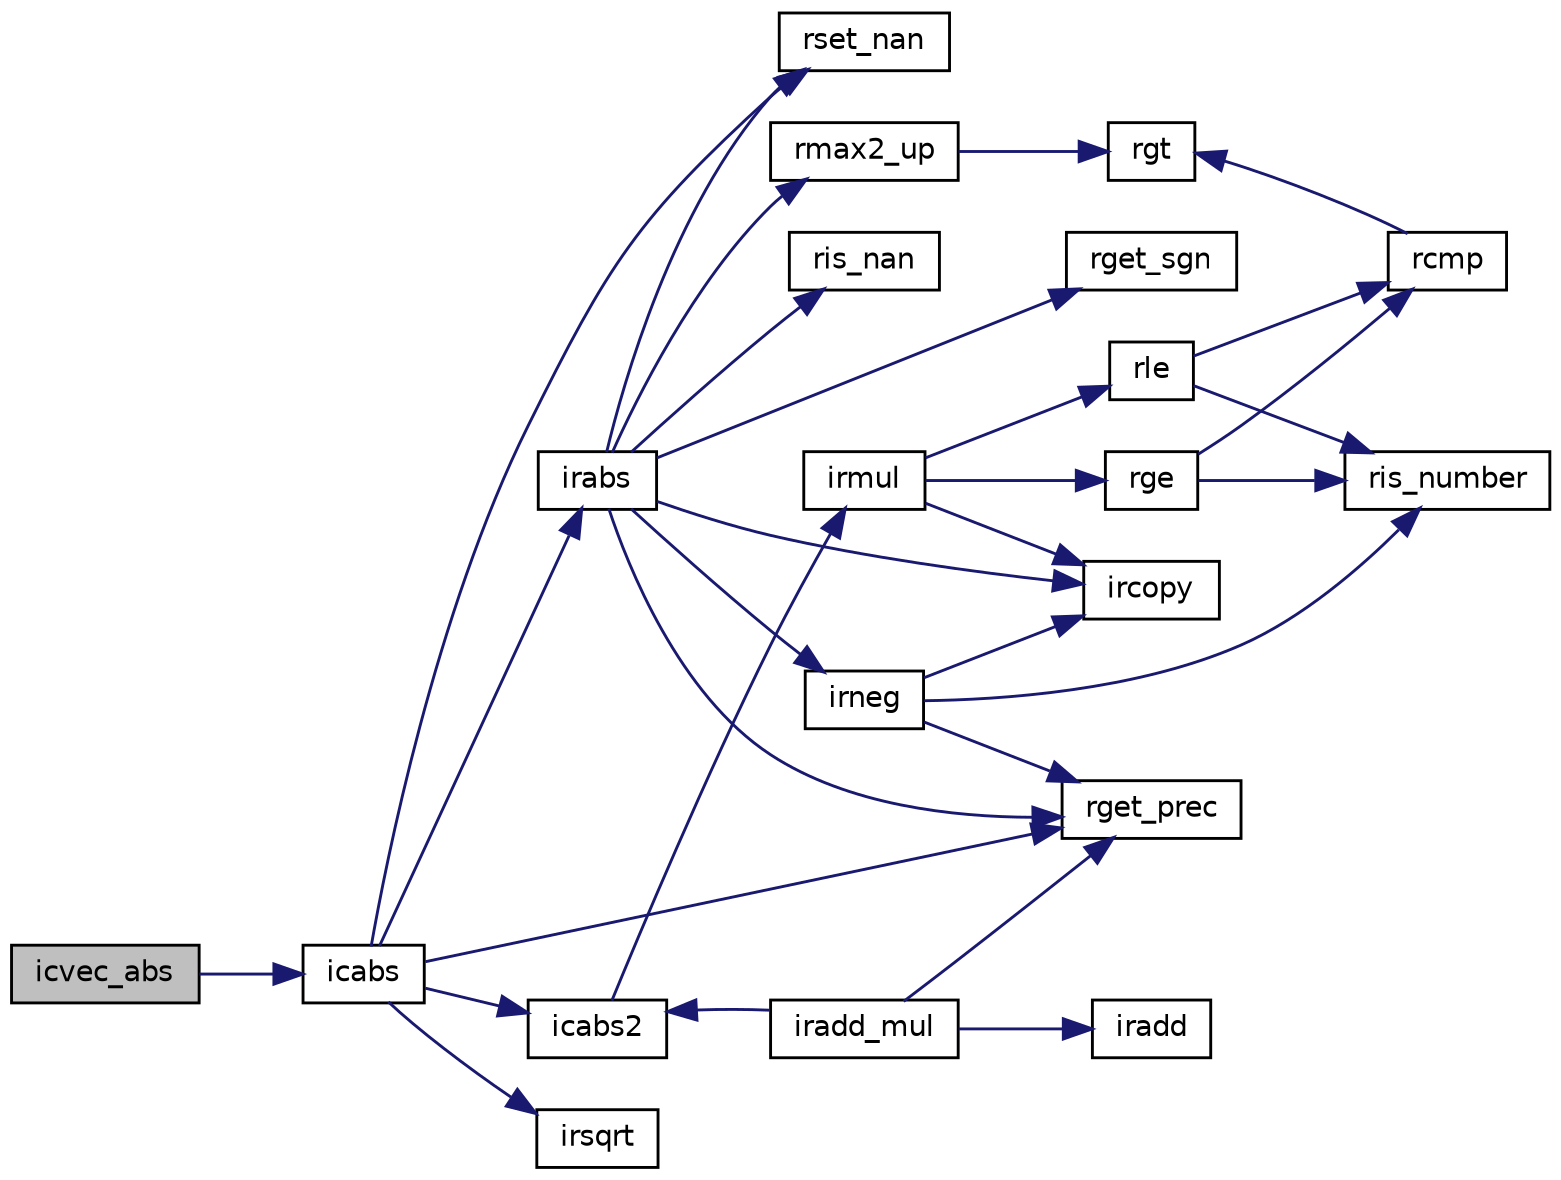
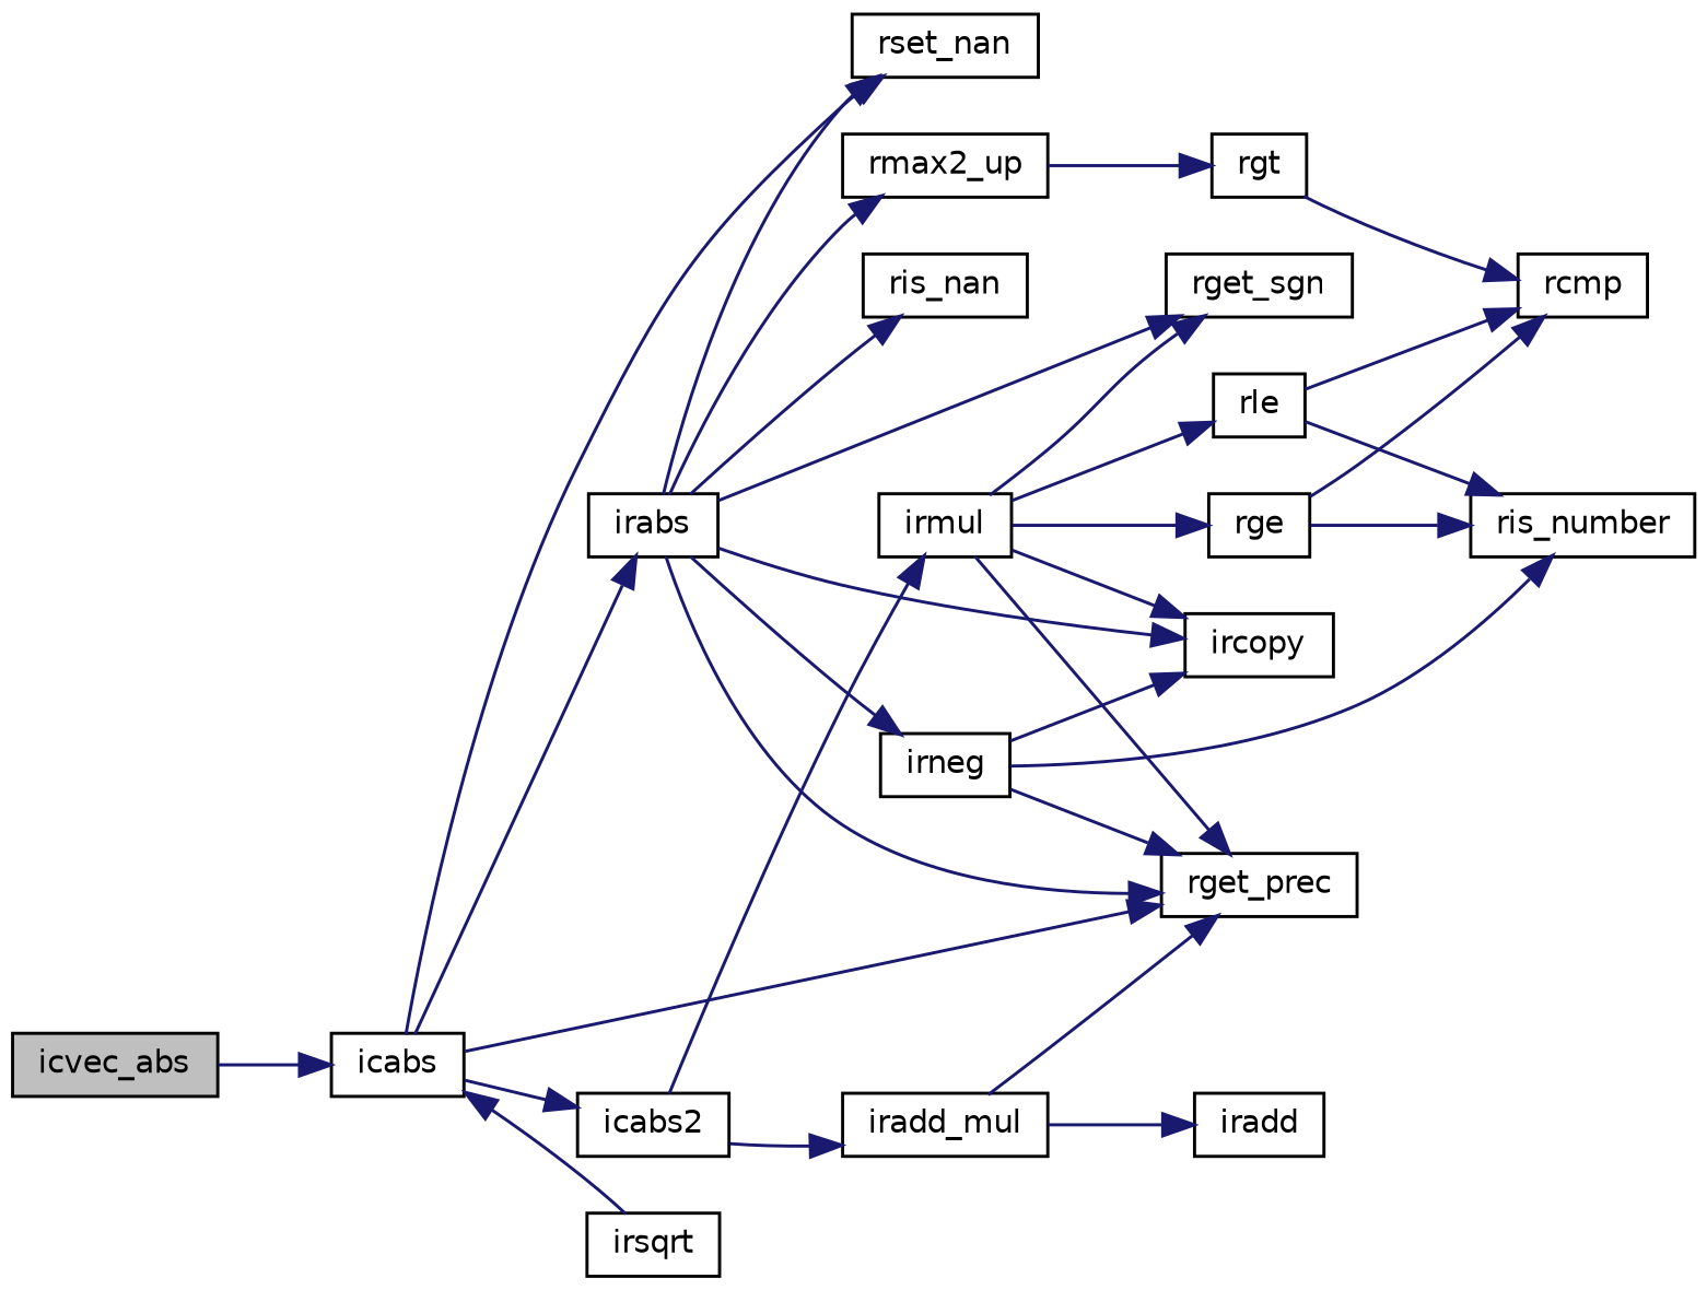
  digraph {
    rankdir=LR
    node [color=black fillcolor=white fontname=Helvetica fontsize=10 shape=record style=filled]
    edge [color=midnightblue fontname=Helvetica fontsize=10 labelfontname=Helvetica labelfontsize=10 style=solid]
    n1 [fillcolor=grey75 fontcolor=black height=0.2 label=icvec_abs width=0.4]
    n2 [height=0.2 label=icabs width=0.4]
    n3 [height=0.2 label=rset_nan width=0.4]
    n4 [height=0.2 label=rget_prec width=0.4]
    n5 [height=0.2 label=irabs width=0.4]
    n6 [height=0.2 label=icabs2 width=0.4]
    n7 [height=0.2 label=irsqrt width=0.4]
    n8 [height=0.2 label=ris_nan width=0.4]
    n9 [height=0.2 label=rget_sgn width=0.4]
    n10 [height=0.2 label=ircopy width=0.4]
    n11 [height=0.2 label=irneg width=0.4]
    n12 [height=0.2 label=rmax2_up width=0.4]
    n13 [height=0.2 label=irmul width=0.4]
    n14 [height=0.2 label=iradd_mul width=0.4]
    n15 [height=0.2 label=ris_number width=0.4]
    n16 [height=0.2 label=rgt width=0.4]
    n17 [height=0.2 label=rcmp width=0.4]
    n18 [height=0.2 label=rle width=0.4]
    n19 [height=0.2 label=rge width=0.4]
    n20 [height=0.2 label=iradd width=0.4]
    n1 -> n2
    n2 -> n3
    n2 -> n4
    n2 -> n5
    n2 -> n6
-   n2 -> n7
+   n7 -> n2
    n5 -> n3
    n5 -> n4
    n5 -> n8
    n5 -> n9
    n5 -> n10
    n5 -> n11
    n5 -> n12
    n6 -> n13
-   n14 -> n6
+   n6 -> n14
    n11 -> n4
    n11 -> n10
    n11 -> n15
    n12 -> n16
+   n13 -> n4
+   n13 -> n9
    n13 -> n10
    n13 -> n18
    n13 -> n19
    n14 -> n4
    n14 -> n20
-   n17 -> n16
+   n16 -> n17
    n18 -> n15
    n18 -> n17
    n19 -> n15
    n19 -> n17
  }
